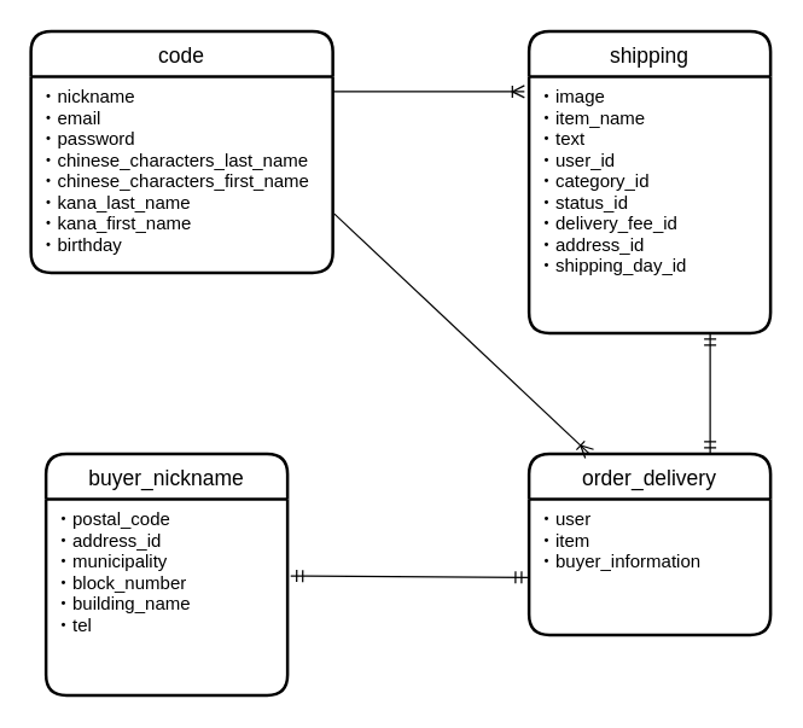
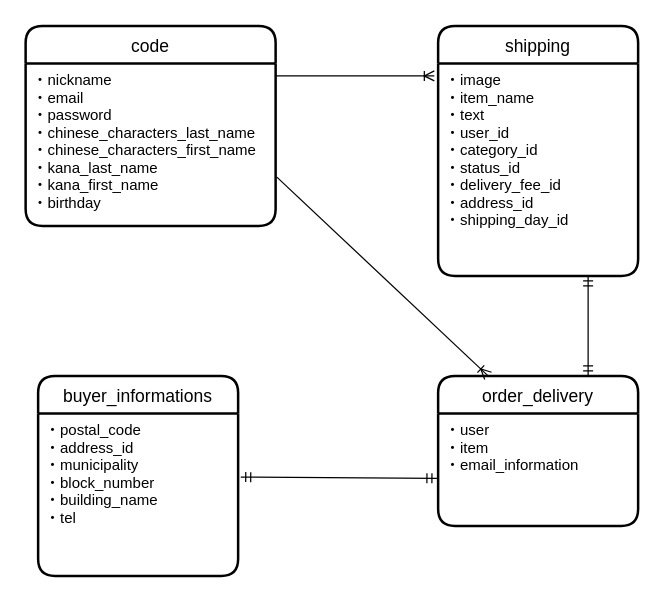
  <mxCell id="0" />
  <mxCell id="1" parent="0" />
  <mxCell id="2" value="code" style="swimlane;childLayout=stackLayout;horizontal=1;startSize=30;horizontalStack=0;rounded=1;fontSize=14;fontStyle=0;strokeWidth=2;resizeParent=0;resizeLast=1;shadow=0;dashed=0;align=center;" parent="1" vertex="1"><mxGeometry x="20" y="20" width="200" height="160" as="geometry" /></mxCell>
  <mxCell id="3" value="・nickname&#10;・email&#10;・password&#10;・chinese_characters_last_name&#10;・chinese_characters_first_name&#10;・kana_last_name&#10;・kana_first_name&#10;・birthday&#10;" style="align=left;strokeColor=none;fillColor=none;spacingLeft=4;fontSize=12;verticalAlign=top;resizable=0;rotatable=0;part=1;" parent="2" vertex="1"><mxGeometry y="30" width="200" height="130" as="geometry" /></mxCell>
  <mxCell id="4" value="shipping" style="swimlane;childLayout=stackLayout;horizontal=1;startSize=30;horizontalStack=0;rounded=1;fontSize=14;fontStyle=0;strokeWidth=2;resizeParent=0;resizeLast=1;shadow=0;dashed=0;align=center;" parent="1" vertex="1"><mxGeometry x="350" y="20" width="160" height="200" as="geometry" /></mxCell>
  <mxCell id="5" value="・image&#10;・item_name&#10;・text&#10;・user_id&#10;・category_id&#10;・status_id&#10;・delivery_fee_id&#10;・address_id&#10;・shipping_day_id&#10;&#10;" style="align=left;strokeColor=none;fillColor=none;spacingLeft=4;fontSize=12;verticalAlign=top;resizable=0;rotatable=0;part=1;" parent="4" vertex="1"><mxGeometry y="30" width="160" height="170" as="geometry" /></mxCell>
- <mxCell id="6" value="buyer_nickname" style="swimlane;childLayout=stackLayout;horizontal=1;startSize=30;horizontalStack=0;rounded=1;fontSize=14;fontStyle=0;strokeWidth=2;resizeParent=0;resizeLast=1;shadow=0;dashed=0;align=center;" parent="1" vertex="1"><mxGeometry x="30" y="300" width="160" height="160" as="geometry" /></mxCell>
+ <mxCell id="6" value="buyer_informations" style="swimlane;childLayout=stackLayout;horizontal=1;startSize=30;horizontalStack=0;rounded=1;fontSize=14;fontStyle=0;strokeWidth=2;resizeParent=0;resizeLast=1;shadow=0;dashed=0;align=center;" parent="1" vertex="1"><mxGeometry x="30" y="300" width="160" height="160" as="geometry" /></mxCell>
  <mxCell id="7" value="・postal_code&#10;・address_id&#10;・municipality&#10;・block_number&#10;・building_name&#10;・tel&#10;" style="align=left;strokeColor=none;fillColor=none;spacingLeft=4;fontSize=12;verticalAlign=top;resizable=0;rotatable=0;part=1;" parent="6" vertex="1"><mxGeometry y="30" width="160" height="130" as="geometry" /></mxCell>
  <mxCell id="8" value="" style="edgeStyle=entityRelationEdgeStyle;fontSize=12;html=1;endArrow=ERoneToMany;entryX=-0.019;entryY=0.059;entryDx=0;entryDy=0;entryPerimeter=0;exitX=1;exitY=0.077;exitDx=0;exitDy=0;exitPerimeter=0;" parent="1" source="3" target="5" edge="1"><mxGeometry width="100" height="100" relative="1" as="geometry"><mxPoint x="220" y="150" as="sourcePoint" /><mxPoint x="340" y="60" as="targetPoint" /></mxGeometry></mxCell>
  <mxCell id="9" value="order_delivery" style="swimlane;childLayout=stackLayout;horizontal=1;startSize=30;horizontalStack=0;rounded=1;fontSize=14;fontStyle=0;strokeWidth=2;resizeParent=0;resizeLast=1;shadow=0;dashed=0;align=center;" vertex="1" parent="1"><mxGeometry x="350" y="300" width="160" height="120" as="geometry" /></mxCell>
- <mxCell id="10" value="・user&#10;・item&#10;・buyer_information&#10;" style="align=left;strokeColor=none;fillColor=none;spacingLeft=4;fontSize=12;verticalAlign=top;resizable=0;rotatable=0;part=1;" vertex="1" parent="9"><mxGeometry y="30" width="160" height="90" as="geometry" /></mxCell>
+ <mxCell id="10" value="・user&#10;・item&#10;・email_information&#10;" style="align=left;strokeColor=none;fillColor=none;spacingLeft=4;fontSize=12;verticalAlign=top;resizable=0;rotatable=0;part=1;" vertex="1" parent="9"><mxGeometry y="30" width="160" height="90" as="geometry" /></mxCell>
  <mxCell id="11" value="" style="fontSize=12;html=1;endArrow=ERmandOne;startArrow=ERmandOne;entryX=0.75;entryY=1;entryDx=0;entryDy=0;exitX=0.75;exitY=0;exitDx=0;exitDy=0;" edge="1" parent="1" source="9" target="5"><mxGeometry width="100" height="100" relative="1" as="geometry"><mxPoint x="410" y="380" as="sourcePoint" /><mxPoint x="510" y="280" as="targetPoint" /></mxGeometry></mxCell>
  <mxCell id="12" value="" style="fontSize=12;html=1;endArrow=ERmandOne;startArrow=ERmandOne;exitX=1.013;exitY=0.392;exitDx=0;exitDy=0;exitPerimeter=0;entryX=-0.006;entryY=0.578;entryDx=0;entryDy=0;entryPerimeter=0;" edge="1" parent="1" source="7" target="10"><mxGeometry width="100" height="100" relative="1" as="geometry"><mxPoint x="410" y="380" as="sourcePoint" /><mxPoint x="510" y="280" as="targetPoint" /></mxGeometry></mxCell>
  <mxCell id="13" value="" style="fontSize=12;html=1;endArrow=ERoneToMany;exitX=1.005;exitY=0.7;exitDx=0;exitDy=0;exitPerimeter=0;entryX=0.25;entryY=0;entryDx=0;entryDy=0;" edge="1" parent="1" source="3" target="9"><mxGeometry width="100" height="100" relative="1" as="geometry"><mxPoint x="270" y="320" as="sourcePoint" /><mxPoint x="370" y="220" as="targetPoint" /></mxGeometry></mxCell>
